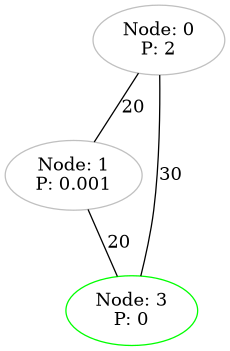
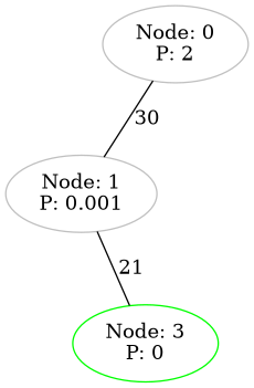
  graph {
    node [color=grey]
    n1 [label="Node: 0\nP: 2"]
    n2 [label="Node: 1\nP: 0.001"]
    n3 [color=green label="Node: 3\nP: 0"]
-   n1 -- n2 [label=20]
-   n1 -- n3 [label=30]
-   n2 -- n3 [label=20]
+   n1 -- n2 [label=30]
+   n2 -- n3 [label=21]
  }
